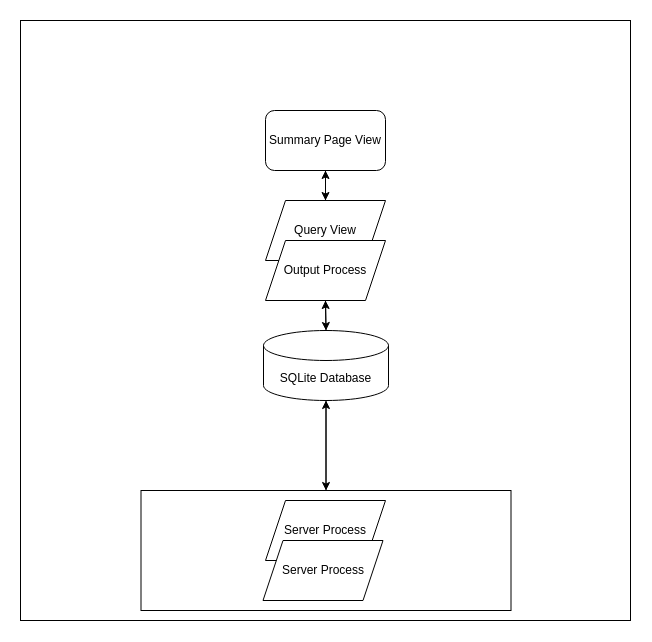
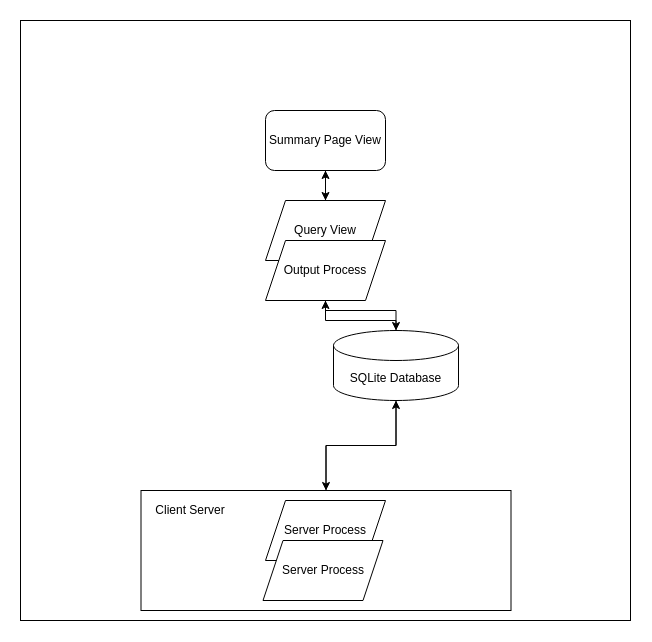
  <mxCell id="0" />
  <mxCell id="1" parent="0" />
  <mxCell id="2" value="" style="rounded=0;whiteSpace=wrap;html=1;" vertex="1" parent="1"><mxGeometry x="20" y="20" width="610" height="600" as="geometry" /></mxCell>
  <mxCell id="3" style="edgeStyle=orthogonalEdgeStyle;rounded=0;orthogonalLoop=1;jettySize=auto;html=1;exitX=0.5;exitY=0;exitDx=0;exitDy=0;exitPerimeter=0;entryX=0.5;entryY=1;entryDx=0;entryDy=0;" edge="1" parent="1" source="5" target="16"><mxGeometry relative="1" as="geometry" /></mxCell>
  <mxCell id="4" style="edgeStyle=orthogonalEdgeStyle;rounded=0;orthogonalLoop=1;jettySize=auto;html=1;exitX=0.5;exitY=1;exitDx=0;exitDy=0;exitPerimeter=0;entryX=0.5;entryY=0;entryDx=0;entryDy=0;" edge="1" parent="1" source="5" target="9"><mxGeometry relative="1" as="geometry" /></mxCell>
- <mxCell id="5" value="SQLite Database" style="shape=cylinder3;whiteSpace=wrap;html=1;boundedLbl=1;backgroundOutline=1;size=15;" vertex="1" parent="1"><mxGeometry x="263" y="330" width="125" height="70" as="geometry" /></mxCell>
+ <mxCell id="5" value="SQLite Database" style="shape=cylinder3;whiteSpace=wrap;html=1;boundedLbl=1;backgroundOutline=1;size=15;" vertex="1" parent="1"><mxGeometry x="333" y="330" width="125" height="70" as="geometry" /></mxCell>
  <mxCell id="6" style="edgeStyle=orthogonalEdgeStyle;rounded=0;orthogonalLoop=1;jettySize=auto;html=1;entryX=0.5;entryY=1;entryDx=0;entryDy=0;" edge="1" parent="1" source="7" target="14"><mxGeometry relative="1" as="geometry" /></mxCell>
  <mxCell id="7" value="Query View" style="shape=parallelogram;perimeter=parallelogramPerimeter;whiteSpace=wrap;html=1;fixedSize=1;" vertex="1" parent="1"><mxGeometry x="265" y="200" width="120" height="60" as="geometry" /></mxCell>
  <mxCell id="8" style="edgeStyle=orthogonalEdgeStyle;rounded=0;orthogonalLoop=1;jettySize=auto;html=1;exitX=0.5;exitY=0;exitDx=0;exitDy=0;entryX=0.5;entryY=1;entryDx=0;entryDy=0;entryPerimeter=0;" edge="1" parent="1" source="9" target="5"><mxGeometry relative="1" as="geometry" /></mxCell>
  <mxCell id="9" value="" style="rounded=0;whiteSpace=wrap;html=1;" vertex="1" parent="1"><mxGeometry x="140.5" y="490" width="370" height="120" as="geometry" /></mxCell>
  <mxCell id="10" value="Server Process" style="shape=parallelogram;perimeter=parallelogramPerimeter;whiteSpace=wrap;html=1;fixedSize=1;" vertex="1" parent="1"><mxGeometry x="265" y="500" width="120" height="60" as="geometry" /></mxCell>
  <mxCell id="11" value="Server Process" style="shape=parallelogram;perimeter=parallelogramPerimeter;whiteSpace=wrap;html=1;fixedSize=1;" vertex="1" parent="1"><mxGeometry x="262.5" y="540" width="120" height="60" as="geometry" /></mxCell>
+ <mxCell id="12" value="Client Server" style="text;html=1;strokeColor=none;fillColor=none;align=center;verticalAlign=middle;whiteSpace=wrap;rounded=0;" vertex="1" parent="1"><mxGeometry x="150" y="500" width="80" height="20" as="geometry" /></mxCell>
  <mxCell id="13" style="edgeStyle=orthogonalEdgeStyle;rounded=0;orthogonalLoop=1;jettySize=auto;html=1;entryX=0.5;entryY=0;entryDx=0;entryDy=0;" edge="1" parent="1" source="14" target="7"><mxGeometry relative="1" as="geometry" /></mxCell>
  <mxCell id="14" value="Summary Page View" style="whiteSpace=wrap;html=1;rounded=1;" vertex="1" parent="1"><mxGeometry x="265" y="110" width="120" height="60" as="geometry" /></mxCell>
  <mxCell id="15" style="edgeStyle=orthogonalEdgeStyle;rounded=0;orthogonalLoop=1;jettySize=auto;html=1;exitX=0.5;exitY=1;exitDx=0;exitDy=0;entryX=0.5;entryY=0;entryDx=0;entryDy=0;entryPerimeter=0;" edge="1" parent="1" source="16" target="5"><mxGeometry relative="1" as="geometry" /></mxCell>
  <mxCell id="16" value="Output Process" style="shape=parallelogram;perimeter=parallelogramPerimeter;whiteSpace=wrap;html=1;fixedSize=1;" vertex="1" parent="1"><mxGeometry x="265" y="240" width="120" height="60" as="geometry" /></mxCell>
